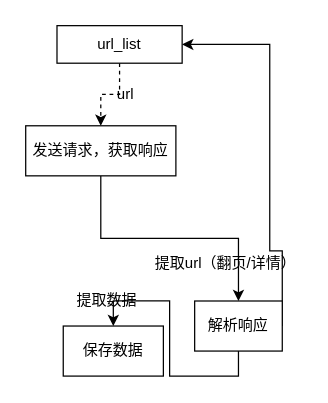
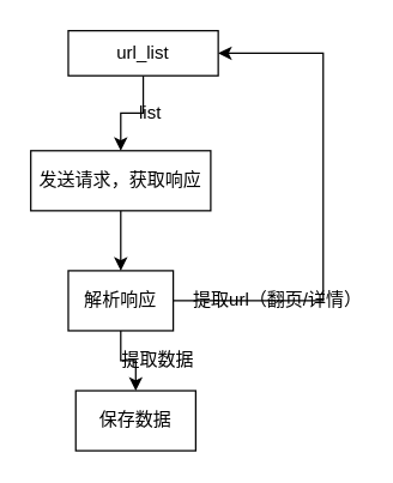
  <mxCell id="0" />
  <mxCell id="1" parent="0" />
- <mxCell id="2" style="edgeStyle=orthogonalEdgeStyle;rounded=0;orthogonalLoop=1;jettySize=auto;html=1;exitX=0.5;exitY=1;exitDx=0;exitDy=0;entryX=0.5;entryY=0;entryDx=0;entryDy=0;dashed=1;" parent="1" source="3" target="5" edge="1"><mxGeometry relative="1" as="geometry" /></mxCell>
+ <mxCell id="2" style="edgeStyle=orthogonalEdgeStyle;rounded=0;orthogonalLoop=1;jettySize=auto;html=1;exitX=0.5;exitY=1;exitDx=0;exitDy=0;entryX=0.5;entryY=0;entryDx=0;entryDy=0;" parent="1" source="3" target="5" edge="1"><mxGeometry relative="1" as="geometry" /></mxCell>
  <mxCell id="3" value="url_list" style="rounded=0;whiteSpace=wrap;html=1;" parent="1" vertex="1"><mxGeometry x="45" y="20" width="100" height="30" as="geometry" /></mxCell>
  <mxCell id="4" style="edgeStyle=orthogonalEdgeStyle;rounded=0;orthogonalLoop=1;jettySize=auto;html=1;exitX=0.5;exitY=1;exitDx=0;exitDy=0;" parent="1" source="5" target="8" edge="1"><mxGeometry relative="1" as="geometry" /></mxCell>
  <mxCell id="5" value="发送请求，获取响应" style="rounded=0;whiteSpace=wrap;html=1;" parent="1" vertex="1"><mxGeometry x="20" y="100" width="120" height="40" as="geometry" /></mxCell>
  <mxCell id="6" style="edgeStyle=orthogonalEdgeStyle;rounded=0;orthogonalLoop=1;jettySize=auto;html=1;exitX=0.5;exitY=1;exitDx=0;exitDy=0;entryX=0.5;entryY=0;entryDx=0;entryDy=0;" parent="1" source="8" target="10" edge="1"><mxGeometry relative="1" as="geometry" /></mxCell>
  <mxCell id="7" style="edgeStyle=orthogonalEdgeStyle;rounded=0;orthogonalLoop=1;jettySize=auto;html=1;exitX=1;exitY=0.5;exitDx=0;exitDy=0;entryX=1;entryY=0.5;entryDx=0;entryDy=0;" parent="1" source="8" target="3" edge="1"><mxGeometry relative="1" as="geometry"><mxPoint x="225" y="30" as="targetPoint" /><Array as="points"><mxPoint x="215" y="200" /><mxPoint x="215" y="35" /></Array></mxGeometry></mxCell>
- <mxCell id="8" value="解析响应" style="rounded=0;whiteSpace=wrap;html=1;" parent="1" vertex="1"><mxGeometry x="155" y="240" width="70" height="40" as="geometry" /></mxCell>
- <mxCell id="9" value="url&lt;br&gt;" style="text;html=1;strokeColor=none;fillColor=none;align=center;verticalAlign=middle;whiteSpace=wrap;rounded=0;" parent="1" vertex="1"><mxGeometry x="80" y="65" width="40" height="20" as="geometry" /></mxCell>
+ <mxCell id="8" value="解析响应" style="rounded=0;whiteSpace=wrap;html=1;" parent="1" vertex="1"><mxGeometry x="45" y="180" width="70" height="40" as="geometry" /></mxCell>
+ <mxCell id="9" value="list&lt;br&gt;" style="text;html=1;strokeColor=none;fillColor=none;align=center;verticalAlign=middle;whiteSpace=wrap;rounded=0;" parent="1" vertex="1"><mxGeometry x="80" y="65" width="40" height="20" as="geometry" /></mxCell>
  <mxCell id="10" value="保存数据" style="rounded=0;whiteSpace=wrap;html=1;" parent="1" vertex="1"><mxGeometry x="50" y="260" width="80" height="40" as="geometry" /></mxCell>
- <mxCell id="11" value="提取url（翻页/详情）" style="text;html=1;strokeColor=none;fillColor=none;align=center;verticalAlign=middle;whiteSpace=wrap;rounded=0;" parent="1" vertex="1"><mxGeometry x="120" y="200" width="120" height="20" as="geometry" /></mxCell>
- <mxCell id="12" value="提取数据" style="text;html=1;strokeColor=none;fillColor=none;align=center;verticalAlign=middle;whiteSpace=wrap;rounded=0;" parent="1" vertex="1"><mxGeometry x="60" y="230" width="50" height="20" as="geometry" /></mxCell>
+ <mxCell id="11" value="提取url（翻页/详情）" style="text;html=1;strokeColor=none;fillColor=none;align=center;verticalAlign=middle;whiteSpace=wrap;rounded=0;" parent="1" vertex="1"><mxGeometry x="125" y="190" width="120" height="20" as="geometry" /></mxCell>
+ <mxCell id="12" value="提取数据" style="text;html=1;strokeColor=none;fillColor=none;align=center;verticalAlign=middle;whiteSpace=wrap;rounded=0;" parent="1" vertex="1"><mxGeometry x="80" y="230" width="50" height="20" as="geometry" /></mxCell>
